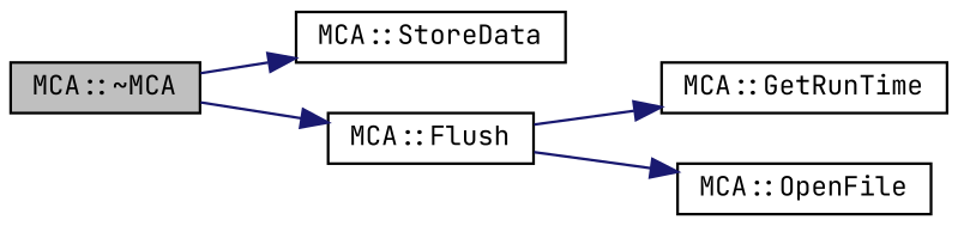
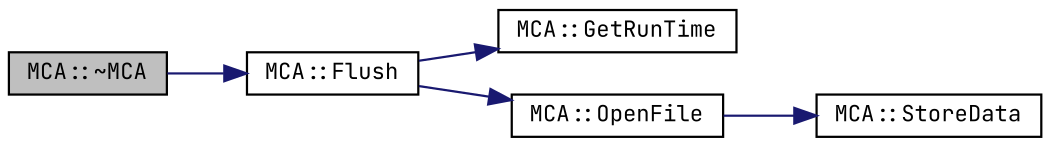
  digraph {
    fontname="JetBrains Mono"
    rankdir=LR
    node [color=black fillcolor=white fontname="JetBrains Mono" fontsize=10 shape=record style=filled]
    edge [color=midnightblue fontname="JetBrains Mono" fontsize=10 labelfontname=Helvetica labelfontsize=10 style=solid]
    n1 [fillcolor=grey75 fontcolor=black height=0.2 label="MCA::~MCA" width=0.4]
    n2 [height=0.2 label="MCA::StoreData" width=0.4]
    n3 [height=0.2 label="MCA::Flush" width=0.4]
    n4 [height=0.2 label="MCA::GetRunTime" width=0.4]
    n5 [height=0.2 label="MCA::OpenFile" width=0.4]
-   n1 -> n2
+   n5 -> n2
    n1 -> n3
    n3 -> n4
    n3 -> n5
  }
